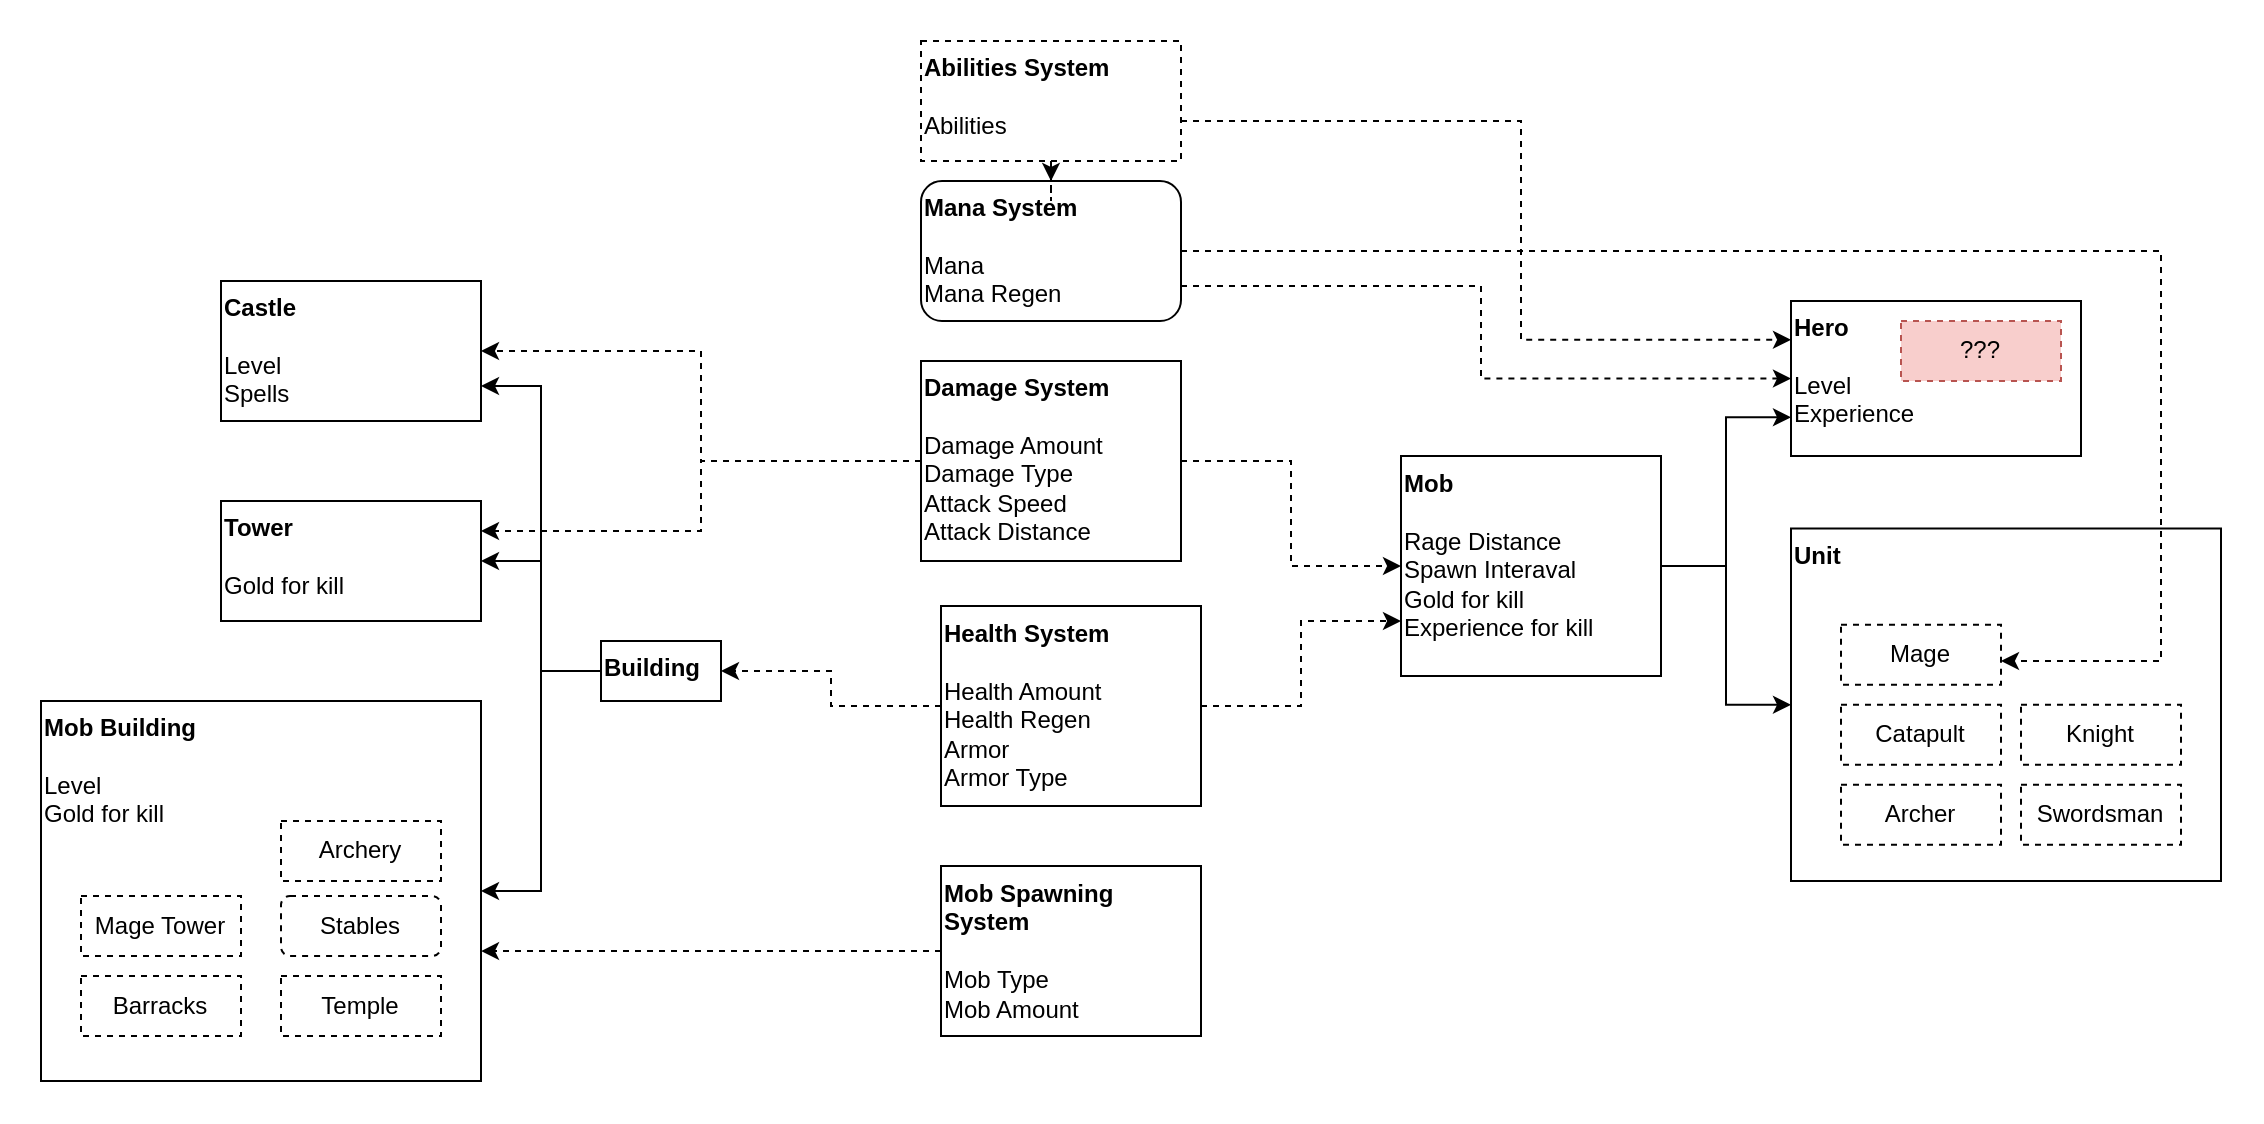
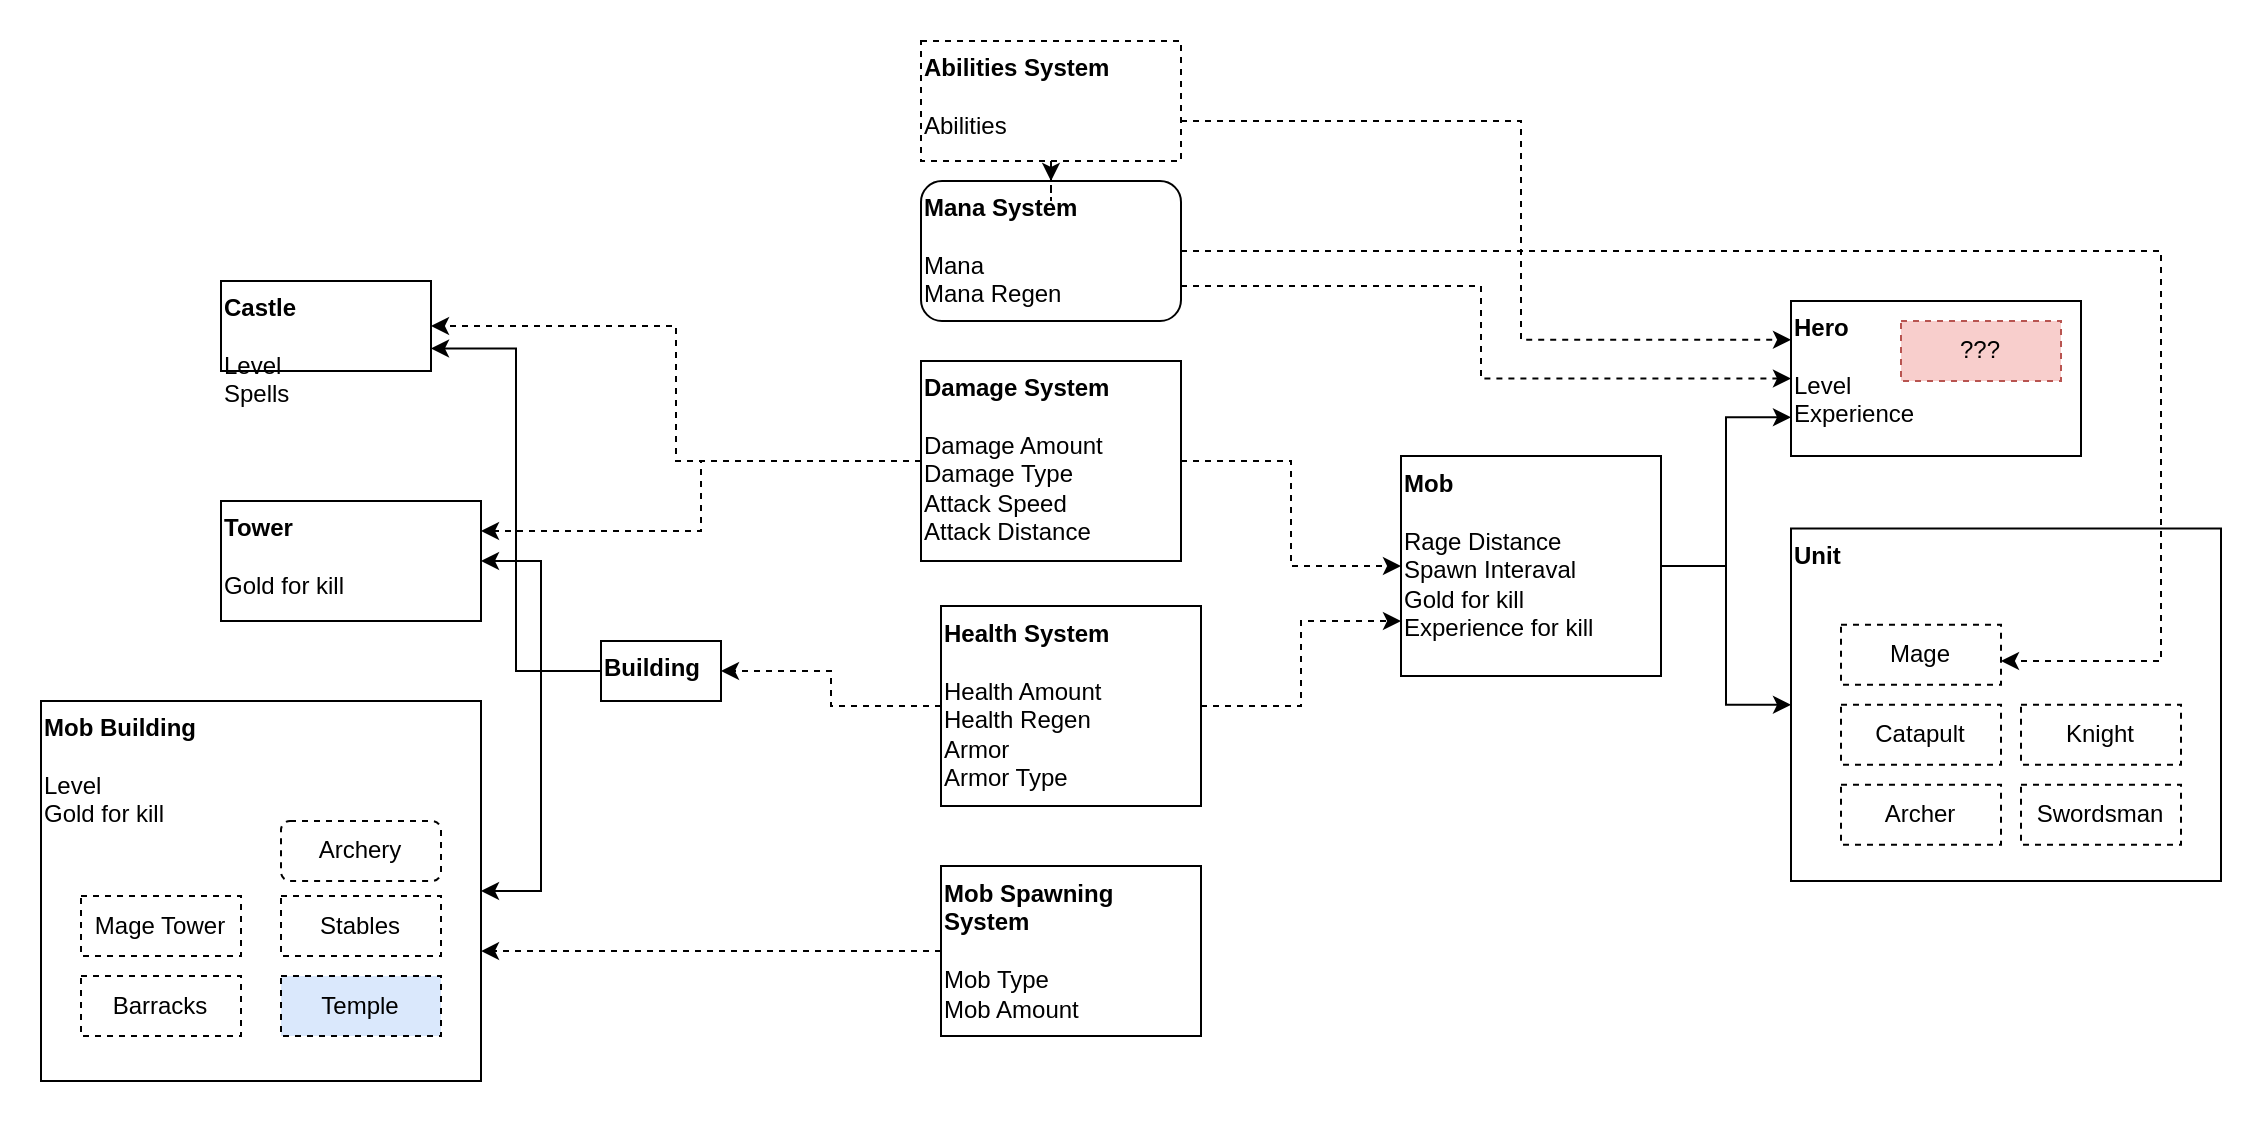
  <mxCell id="0" />
  <mxCell id="1" parent="0" />
  <mxCell id="2" style="edgeStyle=orthogonalEdgeStyle;rounded=0;orthogonalLoop=1;jettySize=auto;html=1;dashed=1;entryX=1;entryY=0.5;entryDx=0;entryDy=0;" edge="1" parent="1" source="5" target="9"><mxGeometry relative="1" as="geometry"><mxPoint x="330" y="190" as="targetPoint" /></mxGeometry></mxCell>
  <mxCell id="3" style="edgeStyle=orthogonalEdgeStyle;rounded=0;orthogonalLoop=1;jettySize=auto;html=1;entryX=1;entryY=0.25;entryDx=0;entryDy=0;dashed=1;" edge="1" parent="1" source="5" target="10"><mxGeometry relative="1" as="geometry" /></mxCell>
  <mxCell id="4" style="edgeStyle=orthogonalEdgeStyle;rounded=0;orthogonalLoop=1;jettySize=auto;html=1;dashed=1;" edge="1" parent="1" source="5" target="17"><mxGeometry relative="1" as="geometry" /></mxCell>
  <mxCell id="5" value="&lt;b&gt;Damage System&lt;/b&gt;&lt;br&gt;&lt;br&gt;Damage Amount&lt;br&gt;Damage Type&lt;br&gt;Attack Speed&lt;br&gt;Attack Distance" style="rounded=0;whiteSpace=wrap;html=1;align=left;verticalAlign=top;" parent="1" vertex="1"><mxGeometry x="460" y="180" width="130" height="100" as="geometry" /></mxCell>
  <mxCell id="6" style="edgeStyle=orthogonalEdgeStyle;rounded=0;orthogonalLoop=1;jettySize=auto;html=1;entryX=1;entryY=0.5;entryDx=0;entryDy=0;dashed=1;" edge="1" parent="1" source="8" target="14"><mxGeometry relative="1" as="geometry" /></mxCell>
  <mxCell id="7" style="edgeStyle=orthogonalEdgeStyle;rounded=0;orthogonalLoop=1;jettySize=auto;html=1;entryX=0;entryY=0.75;entryDx=0;entryDy=0;dashed=1;" edge="1" parent="1" source="8" target="17"><mxGeometry relative="1" as="geometry" /></mxCell>
  <mxCell id="8" value="&lt;b&gt;Health System&lt;br&gt;&lt;/b&gt;&lt;br&gt;Health Amount&lt;br&gt;Health Regen&lt;br&gt;Armor&lt;br&gt;Armor Type" style="rounded=0;whiteSpace=wrap;html=1;align=left;verticalAlign=top;" vertex="1" parent="1"><mxGeometry x="470" y="302.5" width="130" height="100" as="geometry" /></mxCell>
- <mxCell id="9" value="&lt;b&gt;Castle&lt;br&gt;&lt;/b&gt;&lt;br&gt;Level&lt;br&gt;Spells" style="rounded=0;whiteSpace=wrap;html=1;align=left;verticalAlign=top;" vertex="1" parent="1"><mxGeometry x="110" y="140" width="130" height="70" as="geometry" /></mxCell>
+ <mxCell id="9" value="&lt;b&gt;Castle&lt;br&gt;&lt;/b&gt;&lt;br&gt;Level&lt;br&gt;Spells" style="rounded=0;whiteSpace=wrap;html=1;align=left;verticalAlign=top;" vertex="1" parent="1"><mxGeometry x="110" y="140" width="105" height="45" as="geometry" /></mxCell>
  <mxCell id="10" value="&lt;b&gt;Tower&lt;br&gt;&lt;/b&gt;&lt;br&gt;Gold for kill" style="rounded=0;whiteSpace=wrap;html=1;align=left;verticalAlign=top;" vertex="1" parent="1"><mxGeometry x="110" y="250" width="130" height="60" as="geometry" /></mxCell>
  <mxCell id="11" style="edgeStyle=orthogonalEdgeStyle;rounded=0;orthogonalLoop=1;jettySize=auto;html=1;entryX=1;entryY=0.5;entryDx=0;entryDy=0;" edge="1" parent="1" source="14" target="10"><mxGeometry relative="1" as="geometry" /></mxCell>
  <mxCell id="12" style="edgeStyle=orthogonalEdgeStyle;rounded=0;orthogonalLoop=1;jettySize=auto;html=1;entryX=1;entryY=0.5;entryDx=0;entryDy=0;" edge="1" parent="1" source="14" target="25"><mxGeometry relative="1" as="geometry" /></mxCell>
  <mxCell id="13" style="edgeStyle=orthogonalEdgeStyle;rounded=0;orthogonalLoop=1;jettySize=auto;html=1;entryX=1;entryY=0.75;entryDx=0;entryDy=0;" edge="1" parent="1" source="14" target="9"><mxGeometry relative="1" as="geometry" /></mxCell>
  <mxCell id="14" value="&lt;b&gt;Building&lt;br&gt;&lt;/b&gt;&lt;br&gt;" style="rounded=0;whiteSpace=wrap;html=1;align=left;verticalAlign=top;" vertex="1" parent="1"><mxGeometry x="300" y="320" width="60" height="30" as="geometry" /></mxCell>
  <mxCell id="15" style="edgeStyle=orthogonalEdgeStyle;rounded=0;orthogonalLoop=1;jettySize=auto;html=1;entryX=0;entryY=0.5;entryDx=0;entryDy=0;" edge="1" parent="1" source="17" target="19"><mxGeometry relative="1" as="geometry" /></mxCell>
  <mxCell id="16" style="edgeStyle=orthogonalEdgeStyle;rounded=0;orthogonalLoop=1;jettySize=auto;html=1;entryX=0;entryY=0.75;entryDx=0;entryDy=0;" edge="1" parent="1" source="17" target="18"><mxGeometry relative="1" as="geometry" /></mxCell>
  <mxCell id="17" value="&lt;b&gt;Mob&lt;br&gt;&lt;/b&gt;&lt;br&gt;Rage Distance&lt;br&gt;Spawn Interaval&lt;br&gt;Gold for kill&lt;br&gt;Experience for kill" style="rounded=0;whiteSpace=wrap;html=1;align=left;verticalAlign=top;" vertex="1" parent="1"><mxGeometry x="700" y="227.5" width="130" height="110" as="geometry" /></mxCell>
  <mxCell id="18" value="&lt;b&gt;Hero&lt;br&gt;&lt;/b&gt;&lt;br&gt;Level&lt;br&gt;Experience" style="rounded=0;whiteSpace=wrap;html=1;align=left;verticalAlign=top;" vertex="1" parent="1"><mxGeometry x="895" y="150" width="145" height="77.5" as="geometry" /></mxCell>
  <mxCell id="19" value="&lt;b&gt;Unit&lt;/b&gt;&lt;br&gt;" style="rounded=0;whiteSpace=wrap;html=1;align=left;verticalAlign=top;" vertex="1" parent="1"><mxGeometry x="895" y="263.75" width="215" height="176.25" as="geometry" /></mxCell>
  <mxCell id="20" value="Catapult" style="rounded=0;whiteSpace=wrap;html=1;dashed=1;" vertex="1" parent="1"><mxGeometry x="920" y="351.87" width="80" height="30" as="geometry" /></mxCell>
  <mxCell id="21" value="Knight" style="rounded=0;whiteSpace=wrap;html=1;dashed=1;" vertex="1" parent="1"><mxGeometry x="1010" y="351.87" width="80" height="30" as="geometry" /></mxCell>
  <mxCell id="22" value="Archer" style="rounded=0;whiteSpace=wrap;html=1;dashed=1;" vertex="1" parent="1"><mxGeometry x="920" y="391.87" width="80" height="30" as="geometry" /></mxCell>
  <mxCell id="23" value="Swordsman" style="rounded=0;whiteSpace=wrap;html=1;dashed=1;" vertex="1" parent="1"><mxGeometry x="1010" y="391.87" width="80" height="30" as="geometry" /></mxCell>
  <mxCell id="24" value="Mage" style="rounded=0;whiteSpace=wrap;html=1;dashed=1;" vertex="1" parent="1"><mxGeometry x="920" y="311.87" width="80" height="30" as="geometry" /></mxCell>
  <mxCell id="25" value="&lt;b&gt;Mob Building&lt;br&gt;&lt;/b&gt;&lt;br&gt;Level&lt;br&gt;Gold for kill" style="rounded=0;whiteSpace=wrap;html=1;align=left;verticalAlign=top;" vertex="1" parent="1"><mxGeometry x="20" y="350" width="220" height="190" as="geometry" /></mxCell>
  <mxCell id="26" style="edgeStyle=orthogonalEdgeStyle;rounded=0;orthogonalLoop=1;jettySize=auto;html=1;entryX=0;entryY=0.5;entryDx=0;entryDy=0;dashed=1;exitX=1;exitY=0.75;exitDx=0;exitDy=0;" edge="1" parent="1" source="28" target="18"><mxGeometry relative="1" as="geometry"><Array as="points"><mxPoint x="740" y="143" /><mxPoint x="740" y="189" /></Array></mxGeometry></mxCell>
  <mxCell id="27" style="edgeStyle=orthogonalEdgeStyle;rounded=0;orthogonalLoop=1;jettySize=auto;html=1;dashed=1;exitX=1;exitY=0.5;exitDx=0;exitDy=0;" edge="1" parent="1" source="28"><mxGeometry relative="1" as="geometry"><mxPoint x="1000" y="330" as="targetPoint" /><Array as="points"><mxPoint x="1080" y="125" /><mxPoint x="1080" y="330" /><mxPoint x="1000" y="330" /></Array></mxGeometry></mxCell>
  <mxCell id="28" value="&lt;b&gt;Mana System&lt;br&gt;&lt;/b&gt;&lt;br&gt;Mana&lt;br&gt;Mana Regen" style="whiteSpace=wrap;html=1;align=left;verticalAlign=top;rounded=1;" vertex="1" parent="1"><mxGeometry x="460" y="90" width="130" height="70" as="geometry" /></mxCell>
  <mxCell id="29" style="edgeStyle=orthogonalEdgeStyle;rounded=0;orthogonalLoop=1;jettySize=auto;html=1;entryX=0;entryY=0.25;entryDx=0;entryDy=0;dashed=1;" edge="1" parent="1" source="31" target="18"><mxGeometry relative="1" as="geometry"><Array as="points"><mxPoint x="760" y="60" /><mxPoint x="760" y="170" /><mxPoint x="895" y="170" /></Array></mxGeometry></mxCell>
  <mxCell id="30" style="edgeStyle=orthogonalEdgeStyle;rounded=0;orthogonalLoop=1;jettySize=auto;html=1;dashed=1;" edge="1" parent="1" source="31" target="28"><mxGeometry relative="1" as="geometry" /></mxCell>
  <mxCell id="31" value="&lt;b&gt;Abilities System&lt;br&gt;&lt;/b&gt;&lt;br&gt;Abilities" style="rounded=0;whiteSpace=wrap;html=1;align=left;verticalAlign=top;dashed=1;" vertex="1" parent="1"><mxGeometry x="460" y="20" width="130" height="60" as="geometry" /></mxCell>
- <mxCell id="32" value="Archery" style="rounded=0;whiteSpace=wrap;html=1;dashed=1;" vertex="1" parent="1"><mxGeometry x="140" y="410" width="80" height="30" as="geometry" /></mxCell>
+ <mxCell id="32" value="Archery" style="whiteSpace=wrap;html=1;dashed=1;rounded=1;" vertex="1" parent="1"><mxGeometry x="140" y="410" width="80" height="30" as="geometry" /></mxCell>
  <mxCell id="33" value="Mage Tower" style="rounded=0;whiteSpace=wrap;html=1;dashed=1;" vertex="1" parent="1"><mxGeometry x="40" y="447.5" width="80" height="30" as="geometry" /></mxCell>
  <mxCell id="34" value="Barracks" style="rounded=0;whiteSpace=wrap;html=1;dashed=1;" vertex="1" parent="1"><mxGeometry x="40" y="487.5" width="80" height="30" as="geometry" /></mxCell>
- <mxCell id="35" value="Stables" style="whiteSpace=wrap;html=1;dashed=1;rounded=1;" vertex="1" parent="1"><mxGeometry x="140" y="447.5" width="80" height="30" as="geometry" /></mxCell>
- <mxCell id="36" value="Temple" style="rounded=0;whiteSpace=wrap;html=1;dashed=1;" vertex="1" parent="1"><mxGeometry x="140" y="487.5" width="80" height="30" as="geometry" /></mxCell>
+ <mxCell id="35" value="Stables" style="rounded=0;whiteSpace=wrap;html=1;dashed=1;" vertex="1" parent="1"><mxGeometry x="140" y="447.5" width="80" height="30" as="geometry" /></mxCell>
+ <mxCell id="36" value="Temple" style="rounded=0;whiteSpace=wrap;html=1;dashed=1;fillColor=#dae8fc;" vertex="1" parent="1"><mxGeometry x="140" y="487.5" width="80" height="30" as="geometry" /></mxCell>
  <mxCell id="37" style="edgeStyle=orthogonalEdgeStyle;rounded=0;orthogonalLoop=1;jettySize=auto;html=1;entryX=1;entryY=0.658;entryDx=0;entryDy=0;entryPerimeter=0;dashed=1;" edge="1" parent="1" source="38" target="25"><mxGeometry relative="1" as="geometry" /></mxCell>
  <mxCell id="38" value="&lt;b&gt;Mob Spawning System&lt;br&gt;&lt;/b&gt;&lt;br&gt;Mob Type&lt;br&gt;Mob Amount" style="rounded=0;whiteSpace=wrap;html=1;align=left;verticalAlign=top;" vertex="1" parent="1"><mxGeometry x="470" y="432.5" width="130" height="85" as="geometry" /></mxCell>
  <mxCell id="39" value="???" style="rounded=0;whiteSpace=wrap;html=1;dashed=1;fillColor=#f8cecc;strokeColor=#b85450;" vertex="1" parent="1"><mxGeometry x="950" y="160" width="80" height="30" as="geometry" /></mxCell>
